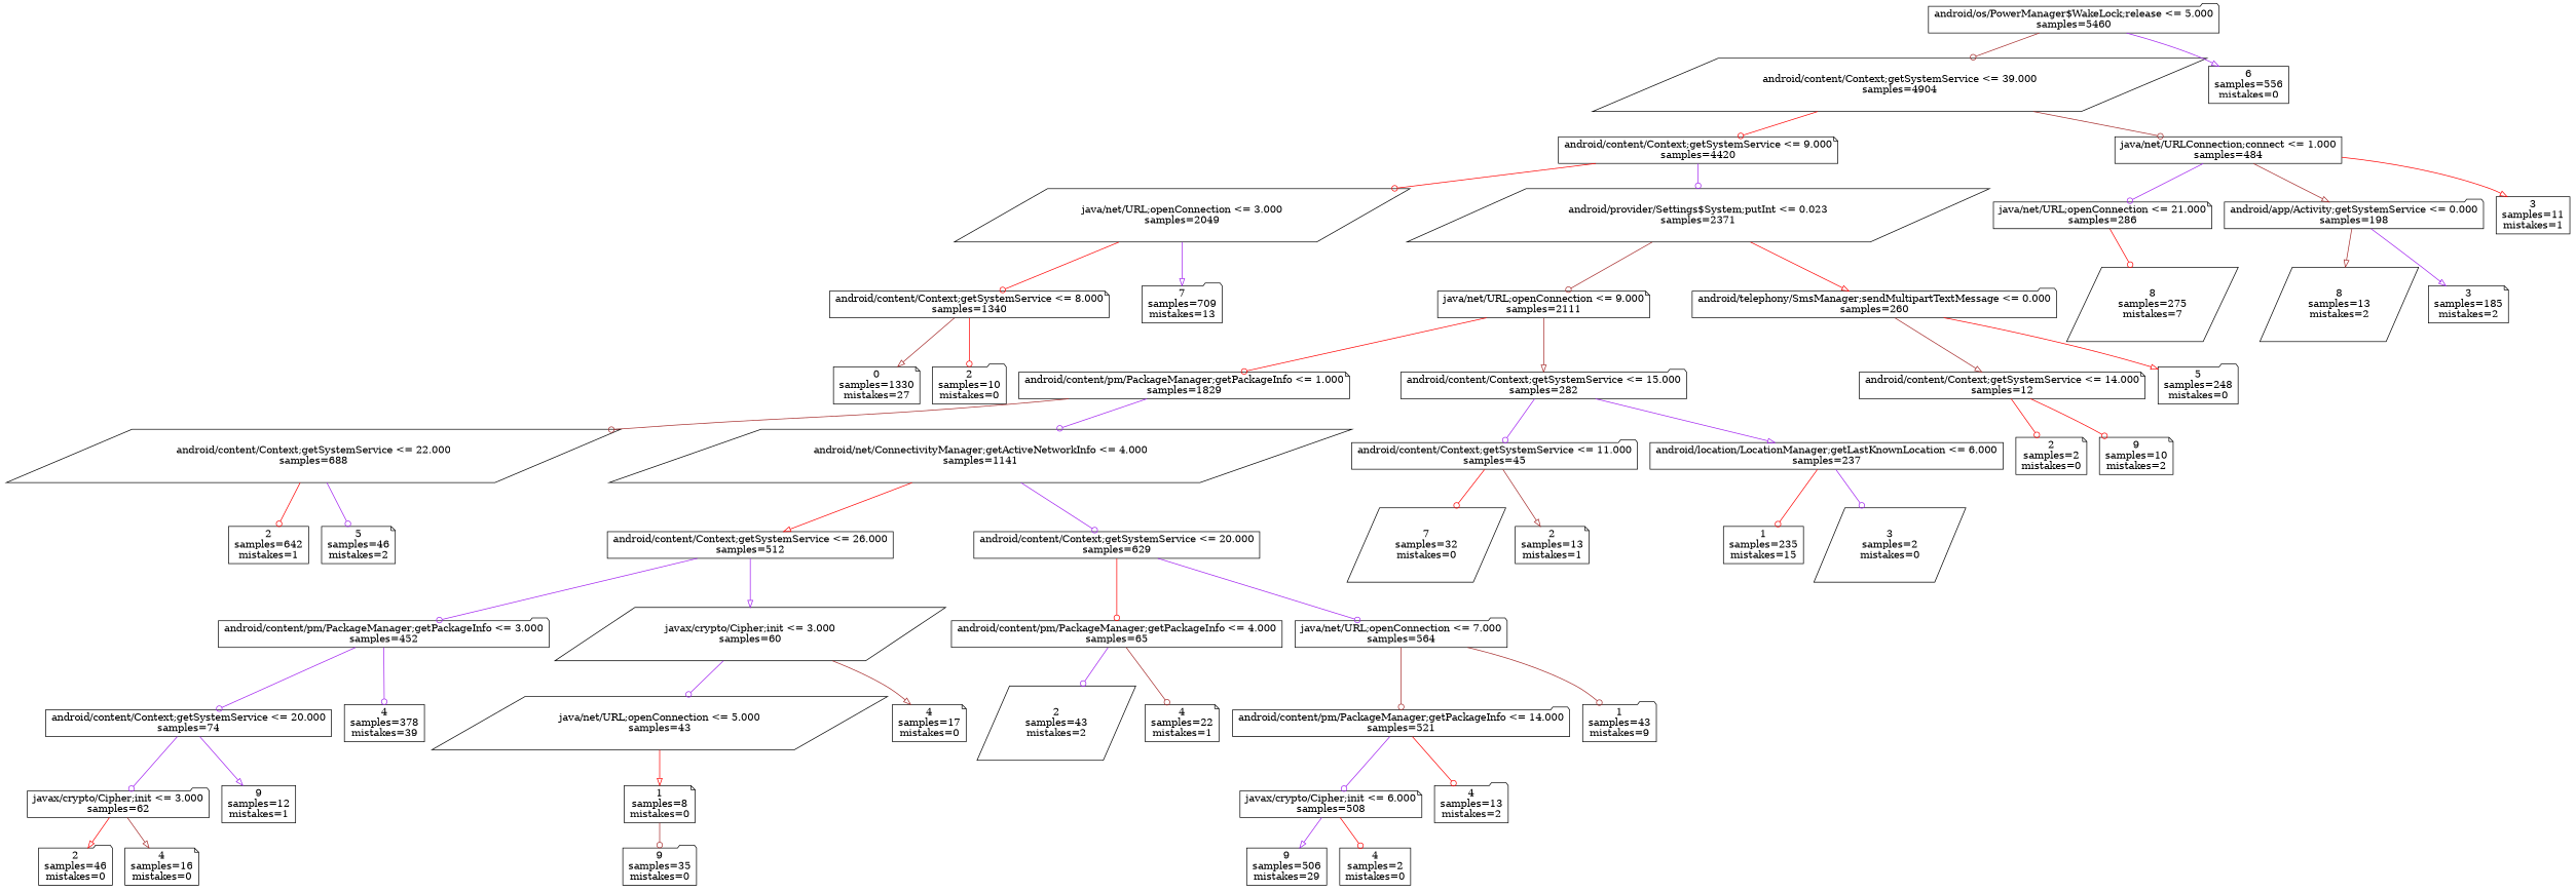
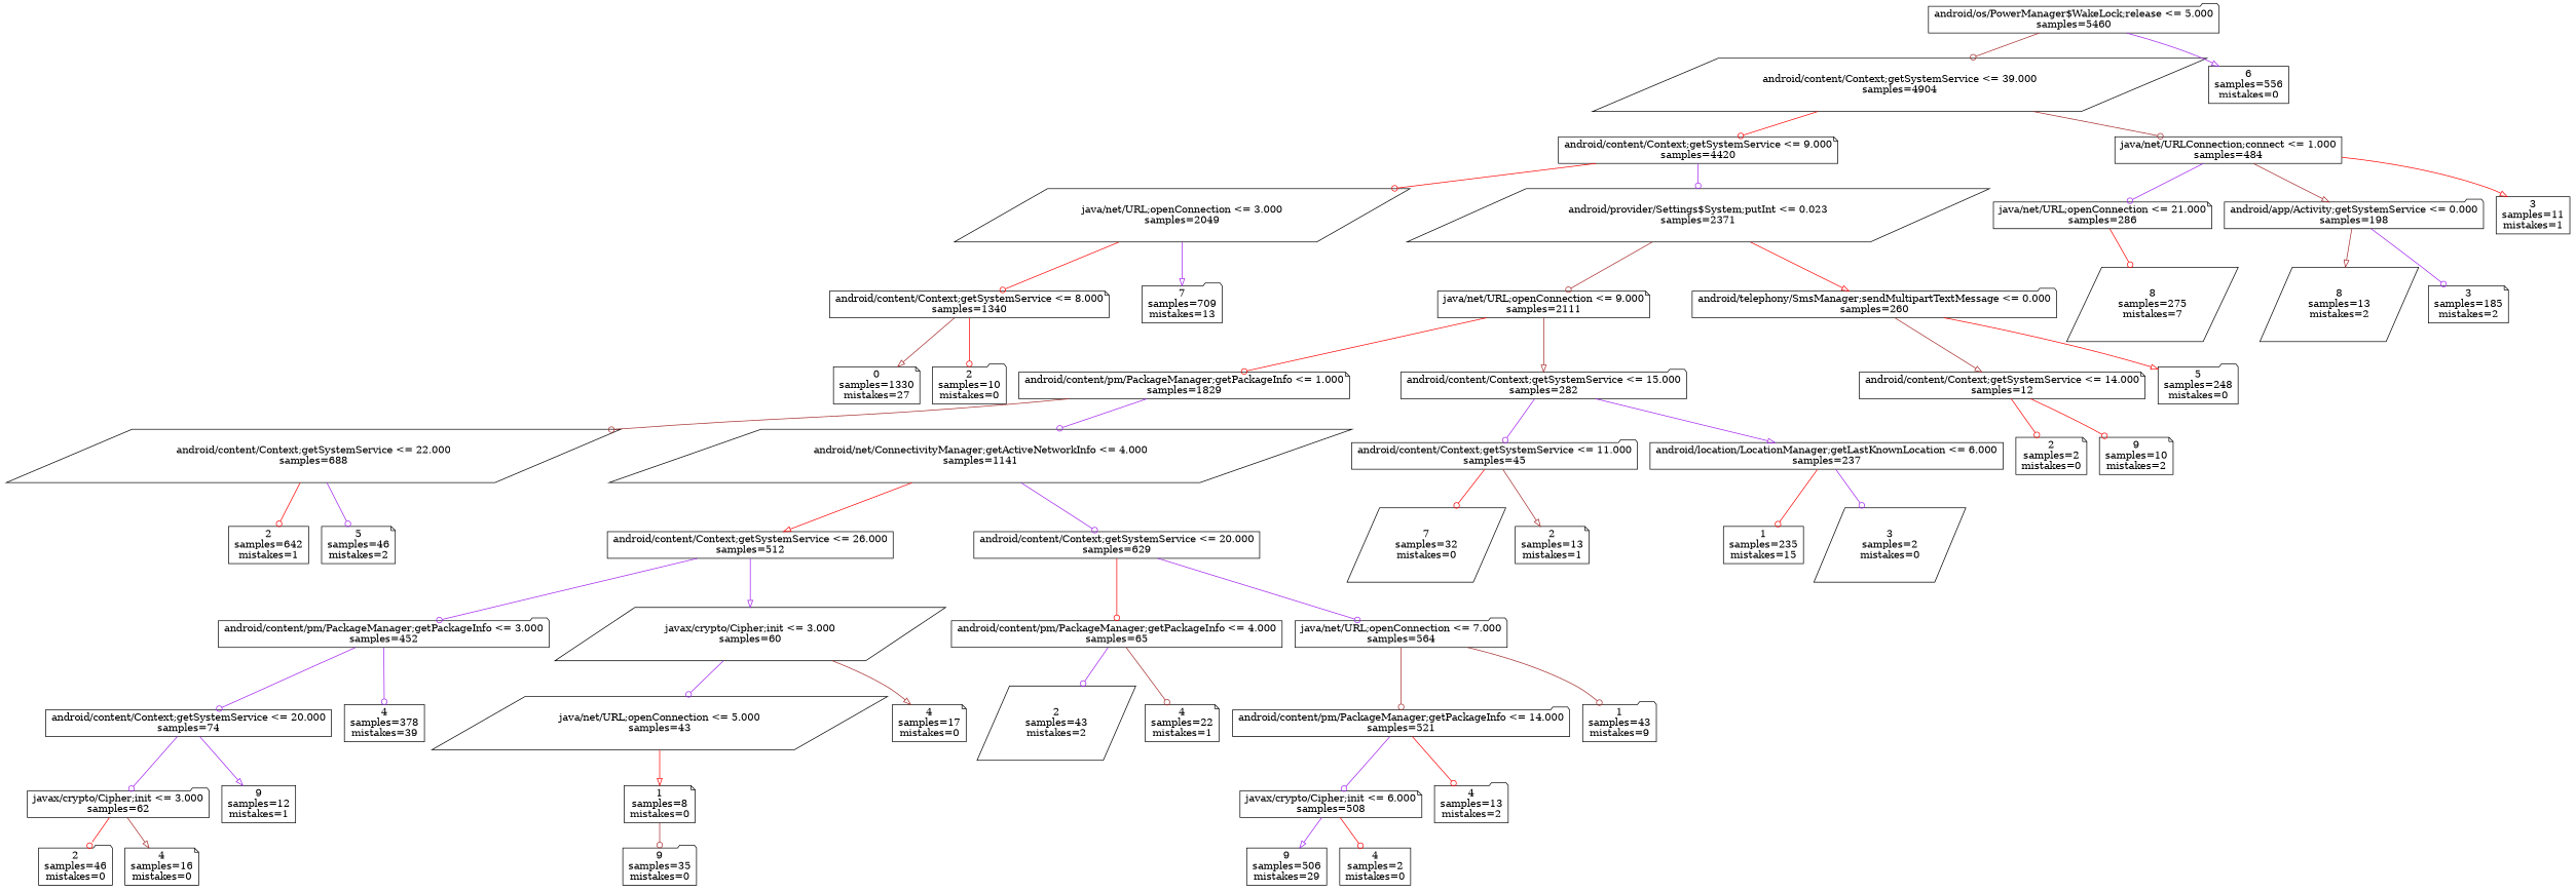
  digraph {
    node [shape=note]
    edge [arrowhead=odot color=purple]
    n1 [label="android/os/PowerManager$WakeLock;release <= 5.000\nsamples=\5460" shape=folder]
    n2 [label="android/content/Context;getSystemService <= 39.000\nsamples=\4904" shape=parallelogram]
    n3 [label="6\nsamples=\556\nmistakes=\0" shape=box]
    n4 [label="android/content/Context;getSystemService <= 9.000\nsamples=\4420"]
    n5 [label="java/net/URLConnection;connect <= 1.000\nsamples=\484" shape=box]
    n6 [label="java/net/URL;openConnection <= 3.000\nsamples=\2049" shape=parallelogram]
    n7 [label="android/provider/Settings$System;putInt <= 0.023\nsamples=\2371" shape=parallelogram]
    n8 [label="java/net/URL;openConnection <= 21.000\nsamples=\286"]
    n9 [label="android/app/Activity;getSystemService <= 0.000\nsamples=\198" shape=folder]
    n10 [label="3\nsamples=\11\nmistakes=\1" shape=box]
    n11 [label="android/content/Context;getSystemService <= 8.000\nsamples=\1340"]
    n12 [label="7\nsamples=\709\nmistakes=\13" shape=folder]
    n13 [label="java/net/URL;openConnection <= 9.000\nsamples=\2111"]
    n14 [label="android/telephony/SmsManager;sendMultipartTextMessage <= 0.000\nsamples=\260" shape=folder]
    n15 [label="8\nsamples=\275\nmistakes=\7" shape=parallelogram]
    n16 [label="8\nsamples=\13\nmistakes=\2" shape=parallelogram]
    n17 [label="3\nsamples=\185\nmistakes=\2"]
    n18 [label="0\nsamples=\1330\nmistakes=\27"]
    n19 [label="2\nsamples=\10\nmistakes=\0" shape=folder]
    n20 [label="android/content/pm/PackageManager;getPackageInfo <= 1.000\nsamples=\1829"]
    n21 [label="android/content/Context;getSystemService <= 15.000\nsamples=\282" shape=folder]
    n22 [label="android/content/Context;getSystemService <= 14.000\nsamples=\12"]
    n23 [label="5\nsamples=\248\nmistakes=\0" shape=folder]
    n24 [label="android/content/Context;getSystemService <= 22.000\nsamples=\688" shape=parallelogram]
    n25 [label="android/net/ConnectivityManager;getActiveNetworkInfo <= 4.000\nsamples=\1141" shape=parallelogram]
    n26 [label="android/content/Context;getSystemService <= 11.000\nsamples=\45" shape=folder]
    n27 [label="android/location/LocationManager;getLastKnownLocation <= 6.000\nsamples=\237" shape=box]
    n28 [label="2\nsamples=\2\nmistakes=\0"]
    n29 [label="9\nsamples=\10\nmistakes=\2"]
    n30 [label="2\nsamples=\642\nmistakes=\1" shape=box]
    n31 [label="5\nsamples=\46\nmistakes=\2"]
    n32 [label="android/content/Context;getSystemService <= 26.000\nsamples=\512" shape=box]
    n33 [label="android/content/Context;getSystemService <= 20.000\nsamples=\629" shape=box]
    n34 [label="7\nsamples=\32\nmistakes=\0" shape=parallelogram]
    n35 [label="2\nsamples=\13\nmistakes=\1"]
    n36 [label="1\nsamples=\235\nmistakes=\15" shape=box]
    n37 [label="3\nsamples=\2\nmistakes=\0" shape=parallelogram]
    n38 [label="android/content/pm/PackageManager;getPackageInfo <= 3.000\nsamples=\452" shape=folder]
    n39 [label="javax/crypto/Cipher;init <= 3.000\nsamples=\60" shape=parallelogram]
    n40 [label="android/content/pm/PackageManager;getPackageInfo <= 4.000\nsamples=\65" shape=box]
    n41 [label="java/net/URL;openConnection <= 7.000\nsamples=\564" shape=folder]
    n42 [label="android/content/Context;getSystemService <= 20.000\nsamples=\74" shape=box]
    n43 [label="4\nsamples=\378\nmistakes=\39" shape=box]
    n44 [label="java/net/URL;openConnection <= 5.000\nsamples=\43" shape=parallelogram]
    n45 [label="4\nsamples=\17\nmistakes=\0"]
    n46 [label="2\nsamples=\43\nmistakes=\2" shape=parallelogram]
    n47 [label="4\nsamples=\22\nmistakes=\1"]
    n48 [label="android/content/pm/PackageManager;getPackageInfo <= 14.000\nsamples=\521" shape=folder]
    n49 [label="1\nsamples=\43\nmistakes=\9" shape=folder]
    n50 [label="javax/crypto/Cipher;init <= 3.000\nsamples=\62" shape=folder]
    n51 [label="9\nsamples=\12\nmistakes=\1" shape=box]
    n52 [label="1\nsamples=\8\nmistakes=\0"]
    n53 [label="javax/crypto/Cipher;init <= 6.000\nsamples=\508"]
    n54 [label="4\nsamples=\13\nmistakes=\2" shape=folder]
    n55 [label="2\nsamples=\46\nmistakes=\0" shape=folder]
    n56 [label="4\nsamples=\16\nmistakes=\0"]
    n57 [label="9\nsamples=\35\nmistakes=\0" shape=folder]
    n58 [label="9\nsamples=\506\nmistakes=\29" shape=box]
    n59 [label="4\nsamples=\2\nmistakes=\0" shape=box]
    n1 -> n2 [color=brown]
    n1 -> n3 [arrowhead=onormal]
    n2 -> n4 [color=red]
    n2 -> n5 [color=brown]
    n4 -> n6 [color=red]
    n4 -> n7
    n5 -> n8
    n5 -> n9 [arrowhead=onormal color=brown]
    n5 -> n10 [arrowhead=onormal color=red]
    n6 -> n11 [color=red]
    n6 -> n12 [arrowhead=onormal]
    n7 -> n13 [color=brown]
    n7 -> n14 [arrowhead=onormal color=red]
    n8 -> n15 [color=red]
    n9 -> n16 [arrowhead=onormal color=brown]
-   n9 -> n17 [arrowhead=onormal]
+   n9 -> n17
    n11 -> n18 [arrowhead=onormal color=brown]
    n11 -> n19 [color=red]
    n13 -> n20 [color=red]
    n13 -> n21 [arrowhead=onormal color=brown]
    n14 -> n22 [arrowhead=onormal color=brown]
    n14 -> n23 [arrowhead=onormal color=red]
    n20 -> n24 [color=brown]
    n20 -> n25
    n21 -> n26
    n21 -> n27 [arrowhead=onormal]
    n22 -> n28 [color=red]
    n22 -> n29 [color=red]
    n24 -> n30 [color=red]
    n24 -> n31
    n25 -> n32 [arrowhead=onormal color=red]
    n25 -> n33
    n26 -> n34 [color=red]
    n26 -> n35 [arrowhead=onormal color=brown]
    n27 -> n36 [color=red]
    n27 -> n37
    n32 -> n38
    n32 -> n39 [arrowhead=onormal]
    n33 -> n40 [color=red]
    n33 -> n41
    n38 -> n42
    n38 -> n43
    n39 -> n44
    n39 -> n45 [arrowhead=onormal color=brown]
    n40 -> n46
    n40 -> n47 [color=brown]
    n41 -> n48 [color=brown]
    n41 -> n49 [color=brown]
    n42 -> n50
    n42 -> n51 [arrowhead=onormal]
    n44 -> n52 [arrowhead=onormal color=red]
    n48 -> n53
    n48 -> n54 [color=red]
-   n50 -> n55 [arrowhead=onormal color=red]
+   n50 -> n55 [color=red]
    n50 -> n56 [arrowhead=onormal color=brown]
    n52 -> n57 [color=brown]
    n53 -> n58 [arrowhead=onormal]
    n53 -> n59 [color=red]
  }
